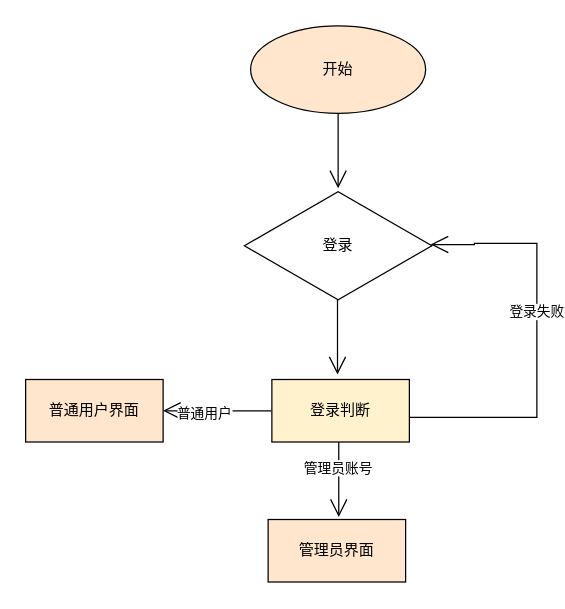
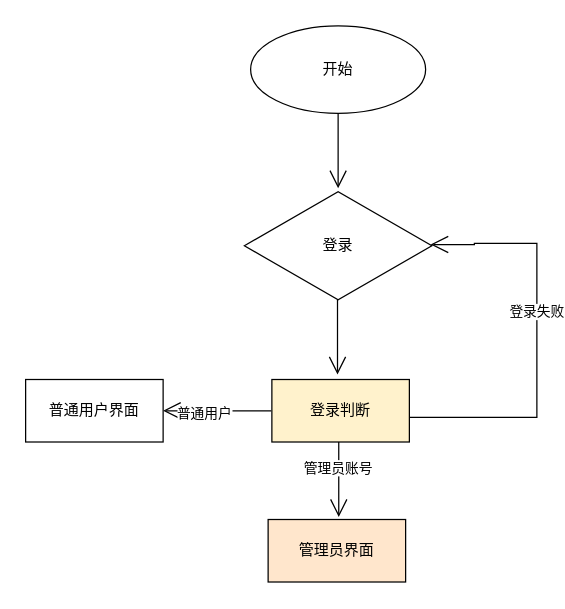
  <mxCell id="0" />
  <mxCell id="1" parent="0" />
- <mxCell id="2" value="开始" style="ellipse;whiteSpace=wrap;html=1;fillColor=#ffe6cc;" vertex="1" parent="1"><mxGeometry x="200" y="20" width="140" height="70" as="geometry" /></mxCell>
+ <mxCell id="2" value="开始" style="ellipse;whiteSpace=wrap;html=1;" vertex="1" parent="1"><mxGeometry x="200" y="20" width="140" height="70" as="geometry" /></mxCell>
  <mxCell id="3" value="" style="endArrow=open;endFill=1;endSize=12;html=1;rounded=0;" edge="1" parent="1"><mxGeometry width="160" relative="1" as="geometry"><mxPoint x="270" y="90" as="sourcePoint" /><mxPoint x="270" y="150" as="targetPoint" /></mxGeometry></mxCell>
  <mxCell id="4" value="登录" style="html=1;whiteSpace=wrap;aspect=fixed;shape=isoRectangle;" vertex="1" parent="1"><mxGeometry x="195" y="151" width="150" height="90" as="geometry" /></mxCell>
  <mxCell id="5" value="" style="endArrow=open;endFill=1;endSize=12;html=1;rounded=0;" edge="1" parent="1"><mxGeometry width="160" relative="1" as="geometry"><mxPoint x="269.5" y="239" as="sourcePoint" /><mxPoint x="269.5" y="299" as="targetPoint" /></mxGeometry></mxCell>
  <mxCell id="6" value="登录判断" style="html=1;whiteSpace=wrap;fillColor=#fff2cc;" vertex="1" parent="1"><mxGeometry x="217" y="303" width="110" height="50" as="geometry" /></mxCell>
  <mxCell id="7" value="" style="endArrow=open;endFill=1;endSize=12;html=1;rounded=0;edgeStyle=orthogonalEdgeStyle;exitX=1.003;exitY=0.605;exitDx=0;exitDy=0;exitPerimeter=0;" edge="1" parent="1" source="6"><mxGeometry width="160" relative="1" as="geometry"><mxPoint x="348" y="334" as="sourcePoint" /><mxPoint x="344" y="195" as="targetPoint" /><Array as="points"><mxPoint x="429" y="333" /><mxPoint x="429" y="194" /><mxPoint x="379" y="194" /><mxPoint x="379" y="195" /></Array></mxGeometry></mxCell>
  <mxCell id="8" value="登录失败" style="edgeLabel;html=1;align=center;verticalAlign=middle;resizable=0;points=[];" vertex="1" connectable="0" parent="7"><mxGeometry x="0.14" y="1" relative="1" as="geometry"><mxPoint as="offset" /></mxGeometry></mxCell>
  <mxCell id="9" value="" style="endArrow=open;endFill=1;endSize=12;html=1;rounded=0;" edge="1" parent="1"><mxGeometry width="160" relative="1" as="geometry"><mxPoint x="270.5" y="353" as="sourcePoint" /><mxPoint x="270.5" y="413" as="targetPoint" /></mxGeometry></mxCell>
  <mxCell id="10" value="管理员账号" style="edgeLabel;html=1;align=center;verticalAlign=middle;resizable=0;points=[];" vertex="1" connectable="0" parent="9"><mxGeometry x="-0.348" y="-1" relative="1" as="geometry"><mxPoint as="offset" /></mxGeometry></mxCell>
  <mxCell id="11" value="" style="endArrow=open;endFill=1;endSize=12;html=1;rounded=0;" edge="1" parent="1"><mxGeometry width="160" relative="1" as="geometry"><mxPoint x="216.5" y="328" as="sourcePoint" /><mxPoint x="130" y="328" as="targetPoint" /></mxGeometry></mxCell>
  <mxCell id="12" value="普通用户" style="edgeLabel;html=1;align=center;verticalAlign=middle;resizable=0;points=[];" vertex="1" connectable="0" parent="11"><mxGeometry x="0.245" y="1" relative="1" as="geometry"><mxPoint as="offset" /></mxGeometry></mxCell>
  <mxCell id="13" value="管理员界面" style="html=1;whiteSpace=wrap;fillColor=#ffe6cc;" vertex="1" parent="1"><mxGeometry x="214" y="415" width="110" height="50" as="geometry" /></mxCell>
- <mxCell id="14" value="普通用户界面" style="html=1;whiteSpace=wrap;fillColor=#ffe6cc;" vertex="1" parent="1"><mxGeometry x="20" y="303" width="110" height="50" as="geometry" /></mxCell>
+ <mxCell id="14" value="普通用户界面" style="html=1;whiteSpace=wrap;" vertex="1" parent="1"><mxGeometry x="20" y="303" width="110" height="50" as="geometry" /></mxCell>
